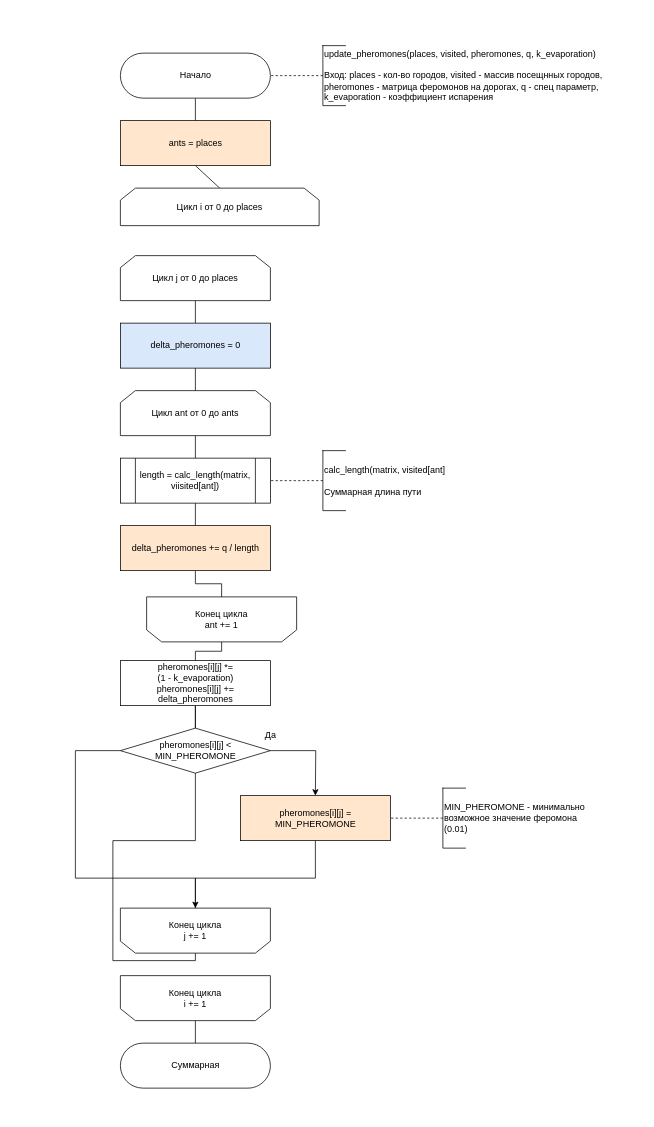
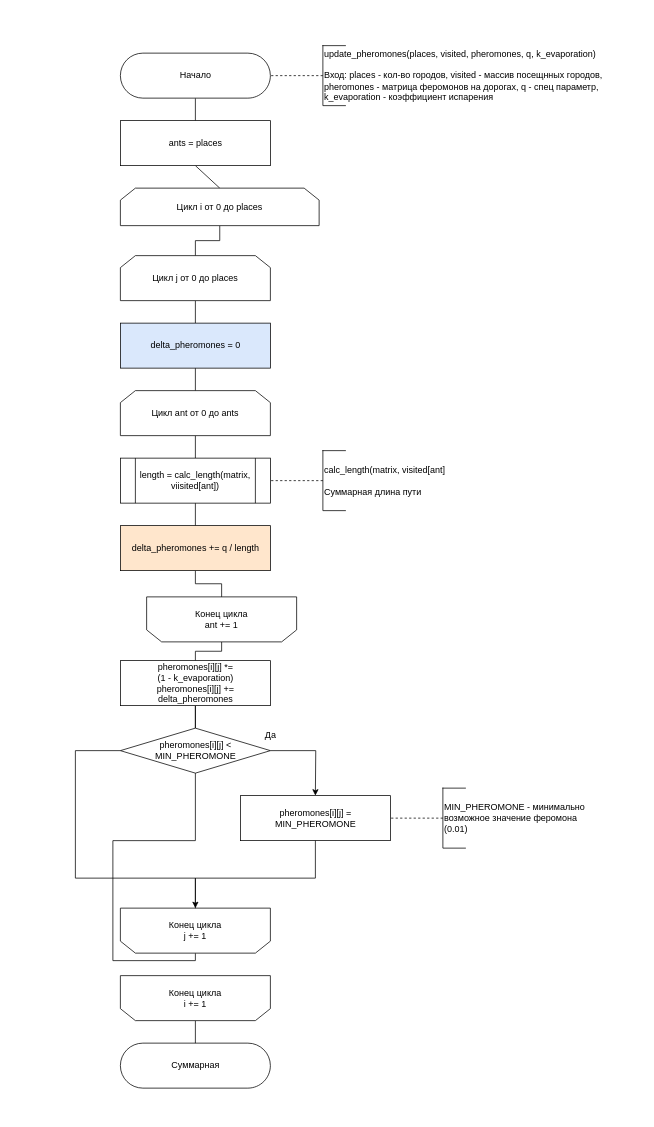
  <mxCell id="0" />
  <mxCell id="1" parent="0" />
  <mxCell id="2" style="edgeStyle=none;html=1;exitX=0.5;exitY=0.5;exitDx=0;exitDy=30;exitPerimeter=0;entryX=0.5;entryY=0;entryDx=0;entryDy=0;endArrow=none;endFill=0;" parent="1" source="3" target="7" edge="1"><mxGeometry relative="1" as="geometry" /></mxCell>
  <mxCell id="3" value="Начало" style="html=1;dashed=0;whitespace=wrap;shape=mxgraph.dfd.start" parent="1" vertex="1"><mxGeometry x="160" y="70" width="200" height="60" as="geometry" /></mxCell>
  <mxCell id="4" value="" style="edgeStyle=orthogonalEdgeStyle;rounded=0;orthogonalLoop=1;jettySize=auto;html=1;endArrow=none;endFill=0;dashed=1;" parent="1" source="5" target="3" edge="1"><mxGeometry relative="1" as="geometry" /></mxCell>
  <mxCell id="5" value="update_pheromones(places, visited, pheromones, q, k_evaporation)&lt;br&gt;&lt;br&gt;Вход: places - кол-во городов, visited - массив посещнных городов,&lt;br&gt;pheromones - матрица феромонов на дорогах, q - спец параметр,&lt;br&gt;k_evaporation - коэффициент испарения" style="html=1;dashed=0;whitespace=wrap;shape=partialRectangle;right=0;align=left;" parent="1" vertex="1"><mxGeometry x="430" y="60" width="30" height="80" as="geometry" /></mxCell>
  <mxCell id="6" style="edgeStyle=none;html=1;exitX=0.5;exitY=1;exitDx=0;exitDy=0;entryX=0.5;entryY=0;entryDx=0;entryDy=0;endArrow=none;endFill=0;" parent="1" source="7" target="9" edge="1"><mxGeometry relative="1" as="geometry" /></mxCell>
- <mxCell id="7" value="ants = places" style="html=1;dashed=0;whitespace=wrap;fillColor=#ffe6cc;" parent="1" vertex="1"><mxGeometry x="160" y="160" width="200" height="60" as="geometry" /></mxCell>
+ <mxCell id="7" value="ants = places" style="html=1;dashed=0;whitespace=wrap;" parent="1" vertex="1"><mxGeometry x="160" y="160" width="200" height="60" as="geometry" /></mxCell>
+ <mxCell id="8" style="edgeStyle=orthogonalEdgeStyle;html=1;exitX=0.5;exitY=1;exitDx=0;exitDy=0;entryX=0.5;entryY=0;entryDx=0;entryDy=0;rounded=0;endArrow=none;endFill=0;" parent="1" source="9" target="23" edge="1"><mxGeometry relative="1" as="geometry" /></mxCell>
  <mxCell id="9" value="Цикл i от 0 до places" style="shape=loopLimit;whiteSpace=wrap;html=1;direction=east" parent="1" vertex="1"><mxGeometry x="160" y="250" width="265" height="50" as="geometry" /></mxCell>
  <mxCell id="10" style="edgeStyle=orthogonalEdgeStyle;rounded=0;orthogonalLoop=1;jettySize=auto;html=1;exitX=1;exitY=0.5;exitDx=0;exitDy=0;endArrow=classic;endFill=1;" parent="1" source="12" edge="1"><mxGeometry relative="1" as="geometry"><mxPoint x="420" y="1060" as="targetPoint" /></mxGeometry></mxCell>
  <mxCell id="11" value="" style="edgeStyle=orthogonalEdgeStyle;rounded=0;html=1;endArrow=none;endFill=0;" parent="1" source="12" target="37" edge="1"><mxGeometry relative="1" as="geometry" /></mxCell>
  <mxCell id="12" value="pheromones[i][j] &amp;lt;&lt;br&gt;MIN_PHEROMONE" style="shape=rhombus;html=1;dashed=0;whitespace=wrap;perimeter=rhombusPerimeter;" parent="1" vertex="1"><mxGeometry x="160" y="970" width="200" height="60" as="geometry" /></mxCell>
  <mxCell id="13" value="Да" style="text;html=1;align=center;verticalAlign=middle;resizable=0;points=[];autosize=1;strokeColor=none;" parent="1" vertex="1"><mxGeometry x="345" y="970" width="30" height="20" as="geometry" /></mxCell>
- <mxCell id="14" value="pheromones[i][j] =&lt;br&gt;MIN_PHEROMONE" style="html=1;dashed=0;whitespace=wrap;fillColor=#ffe6cc;" parent="1" vertex="1"><mxGeometry x="320" y="1060" width="200" height="60" as="geometry" /></mxCell>
+ <mxCell id="14" value="pheromones[i][j] =&lt;br&gt;MIN_PHEROMONE" style="html=1;dashed=0;whitespace=wrap;" parent="1" vertex="1"><mxGeometry x="320" y="1060" width="200" height="60" as="geometry" /></mxCell>
  <mxCell id="15" style="edgeStyle=orthogonalEdgeStyle;rounded=0;html=1;exitX=0.5;exitY=1;exitDx=0;exitDy=0;entryX=0.5;entryY=1;entryDx=0;entryDy=0;endArrow=classic;endFill=1;" parent="1" source="14" target="18" edge="1"><mxGeometry relative="1" as="geometry"><Array as="points"><mxPoint x="420" y="1170" /><mxPoint x="260" y="1170" /></Array><mxPoint x="420" y="1210" as="sourcePoint" /></mxGeometry></mxCell>
  <mxCell id="16" style="edgeStyle=orthogonalEdgeStyle;rounded=0;html=1;exitX=0;exitY=0.5;exitDx=0;exitDy=0;endArrow=none;endFill=0;" parent="1" source="12" edge="1"><mxGeometry relative="1" as="geometry"><mxPoint x="260" y="1240" as="targetPoint" /><Array as="points"><mxPoint x="100" y="1000" /><mxPoint x="100" y="1170" /><mxPoint x="260" y="1170" /></Array><mxPoint x="100" y="1120" as="sourcePoint" /></mxGeometry></mxCell>
  <mxCell id="17" style="edgeStyle=orthogonalEdgeStyle;rounded=0;html=1;exitX=0.5;exitY=0;exitDx=0;exitDy=0;endArrow=none;endFill=0;" parent="1" source="18" target="12" edge="1"><mxGeometry relative="1" as="geometry" /></mxCell>
  <mxCell id="18" value="Конец цикла&lt;br&gt;j += 1" style="shape=loopLimit;whiteSpace=wrap;html=1;strokeWidth=1;direction=west;" parent="1" vertex="1"><mxGeometry x="160" y="1210" width="200" height="60" as="geometry" /></mxCell>
  <mxCell id="19" value="Суммарная" style="html=1;dashed=0;whitespace=wrap;shape=mxgraph.dfd.start" parent="1" vertex="1"><mxGeometry x="160" y="1390" width="200" height="60" as="geometry" /></mxCell>
  <mxCell id="20" style="edgeStyle=orthogonalEdgeStyle;rounded=0;html=1;exitX=0.5;exitY=0;exitDx=0;exitDy=0;entryX=0.5;entryY=0.5;entryDx=0;entryDy=-30;entryPerimeter=0;endArrow=none;endFill=0;" parent="1" source="21" target="19" edge="1"><mxGeometry relative="1" as="geometry" /></mxCell>
  <mxCell id="21" value="Конец цикла&lt;br&gt;i += 1" style="shape=loopLimit;whiteSpace=wrap;html=1;strokeWidth=1;direction=west;" parent="1" vertex="1"><mxGeometry x="160" y="1300" width="200" height="60" as="geometry" /></mxCell>
  <mxCell id="22" style="edgeStyle=orthogonalEdgeStyle;rounded=0;html=1;exitX=0.5;exitY=1;exitDx=0;exitDy=0;entryX=0.5;entryY=0;entryDx=0;entryDy=0;endArrow=none;endFill=0;" parent="1" source="23" target="25" edge="1"><mxGeometry relative="1" as="geometry" /></mxCell>
  <mxCell id="23" value="Цикл j от 0 до places" style="shape=loopLimit;whiteSpace=wrap;html=1;direction=east" parent="1" vertex="1"><mxGeometry x="160" y="340" width="200" height="60" as="geometry" /></mxCell>
  <mxCell id="24" style="edgeStyle=orthogonalEdgeStyle;rounded=0;html=1;exitX=0.5;exitY=1;exitDx=0;exitDy=0;entryX=0.5;entryY=0;entryDx=0;entryDy=0;endArrow=none;endFill=0;" parent="1" source="25" target="27" edge="1"><mxGeometry relative="1" as="geometry" /></mxCell>
  <mxCell id="25" value="delta_pheromones = 0" style="html=1;dashed=0;whitespace=wrap;fillColor=#dae8fc;" parent="1" vertex="1"><mxGeometry x="160" y="430" width="200" height="60" as="geometry" /></mxCell>
  <mxCell id="26" style="edgeStyle=orthogonalEdgeStyle;rounded=0;html=1;exitX=0.5;exitY=1;exitDx=0;exitDy=0;entryX=0.5;entryY=0;entryDx=0;entryDy=0;endArrow=none;endFill=0;" parent="1" source="27" target="29" edge="1"><mxGeometry relative="1" as="geometry" /></mxCell>
  <mxCell id="27" value="Цикл ant от 0 до ants" style="shape=loopLimit;whiteSpace=wrap;html=1;direction=east" parent="1" vertex="1"><mxGeometry x="160" y="520" width="200" height="60" as="geometry" /></mxCell>
  <mxCell id="28" style="edgeStyle=orthogonalEdgeStyle;rounded=0;html=1;exitX=0.5;exitY=1;exitDx=0;exitDy=0;entryX=0.5;entryY=0;entryDx=0;entryDy=0;endArrow=none;endFill=0;" parent="1" source="29" target="31" edge="1"><mxGeometry relative="1" as="geometry" /></mxCell>
  <mxCell id="29" value="length = calc_length(matrix, viisited[ant])" style="shape=process;whiteSpace=wrap;html=1;backgroundOutline=1;" parent="1" vertex="1"><mxGeometry x="160" y="610" width="200" height="60" as="geometry" /></mxCell>
  <mxCell id="30" style="edgeStyle=orthogonalEdgeStyle;rounded=0;html=1;exitX=0.5;exitY=1;exitDx=0;exitDy=0;entryX=0.5;entryY=1;entryDx=0;entryDy=0;endArrow=none;endFill=0;" parent="1" source="31" target="35" edge="1"><mxGeometry relative="1" as="geometry" /></mxCell>
  <mxCell id="31" value="delta_pheromones += q / length" style="html=1;dashed=0;whitespace=wrap;fillColor=#ffe6cc;" parent="1" vertex="1"><mxGeometry x="160" y="700" width="200" height="60" as="geometry" /></mxCell>
  <mxCell id="32" value="calc_length(matrix, visited[ant]&lt;br&gt;&lt;br&gt;Суммарная длина пути" style="html=1;dashed=0;whitespace=wrap;shape=partialRectangle;right=0;align=left;" parent="1" vertex="1"><mxGeometry x="430" y="600" width="30" height="80" as="geometry" /></mxCell>
  <mxCell id="33" value="" style="edgeStyle=orthogonalEdgeStyle;rounded=0;orthogonalLoop=1;jettySize=auto;html=1;endArrow=none;endFill=0;dashed=1;entryX=1;entryY=0.5;entryDx=0;entryDy=0;" parent="1" source="32" edge="1"><mxGeometry relative="1" as="geometry"><mxPoint x="360" y="640" as="targetPoint" /></mxGeometry></mxCell>
  <mxCell id="34" style="edgeStyle=orthogonalEdgeStyle;rounded=0;html=1;exitX=0.5;exitY=0;exitDx=0;exitDy=0;entryX=0.5;entryY=0;entryDx=0;entryDy=0;endArrow=none;endFill=0;" parent="1" source="35" target="37" edge="1"><mxGeometry relative="1" as="geometry" /></mxCell>
  <mxCell id="35" value="Конец цикла&lt;br&gt;ant += 1" style="shape=loopLimit;whiteSpace=wrap;html=1;strokeWidth=1;direction=west;" parent="1" vertex="1"><mxGeometry x="195" y="795" width="200" height="60" as="geometry" /></mxCell>
  <mxCell id="36" style="edgeStyle=orthogonalEdgeStyle;rounded=0;html=1;exitX=0.5;exitY=1;exitDx=0;exitDy=0;entryX=0.5;entryY=0;entryDx=0;entryDy=0;endArrow=none;endFill=0;" parent="1" source="37" target="12" edge="1"><mxGeometry relative="1" as="geometry" /></mxCell>
  <mxCell id="37" value="pheromones[i][j] *= &lt;br&gt;(1 -&amp;nbsp;&lt;span style=&quot;text-align: left&quot;&gt;k_evaporation)&lt;br&gt;&lt;/span&gt;pheromones[i][j] += &lt;br&gt;delta_pheromones&lt;span style=&quot;text-align: left&quot;&gt;&lt;br&gt;&lt;/span&gt;" style="html=1;dashed=0;whitespace=wrap;" parent="1" vertex="1"><mxGeometry x="160" y="880" width="200" height="60" as="geometry" /></mxCell>
  <mxCell id="38" value="MIN_PHEROMONE - минимально&lt;br&gt;возможное значение феромона&lt;br&gt;(0.01)" style="html=1;dashed=0;whitespace=wrap;shape=partialRectangle;right=0;align=left;" parent="1" vertex="1"><mxGeometry x="590" y="1050" width="30" height="80" as="geometry" /></mxCell>
  <mxCell id="39" value="" style="edgeStyle=orthogonalEdgeStyle;rounded=0;orthogonalLoop=1;jettySize=auto;html=1;endArrow=none;endFill=0;dashed=1;entryX=1;entryY=0.5;entryDx=0;entryDy=0;" parent="1" source="38" edge="1"><mxGeometry relative="1" as="geometry"><mxPoint x="520" y="1090" as="targetPoint" /></mxGeometry></mxCell>
  <mxCell id="40" value="" style="whiteSpace=wrap;html=1;fillColor=none;strokeColor=none;" vertex="1" parent="1"><mxGeometry x="20" y="20" width="830" height="1460" as="geometry" /></mxCell>
